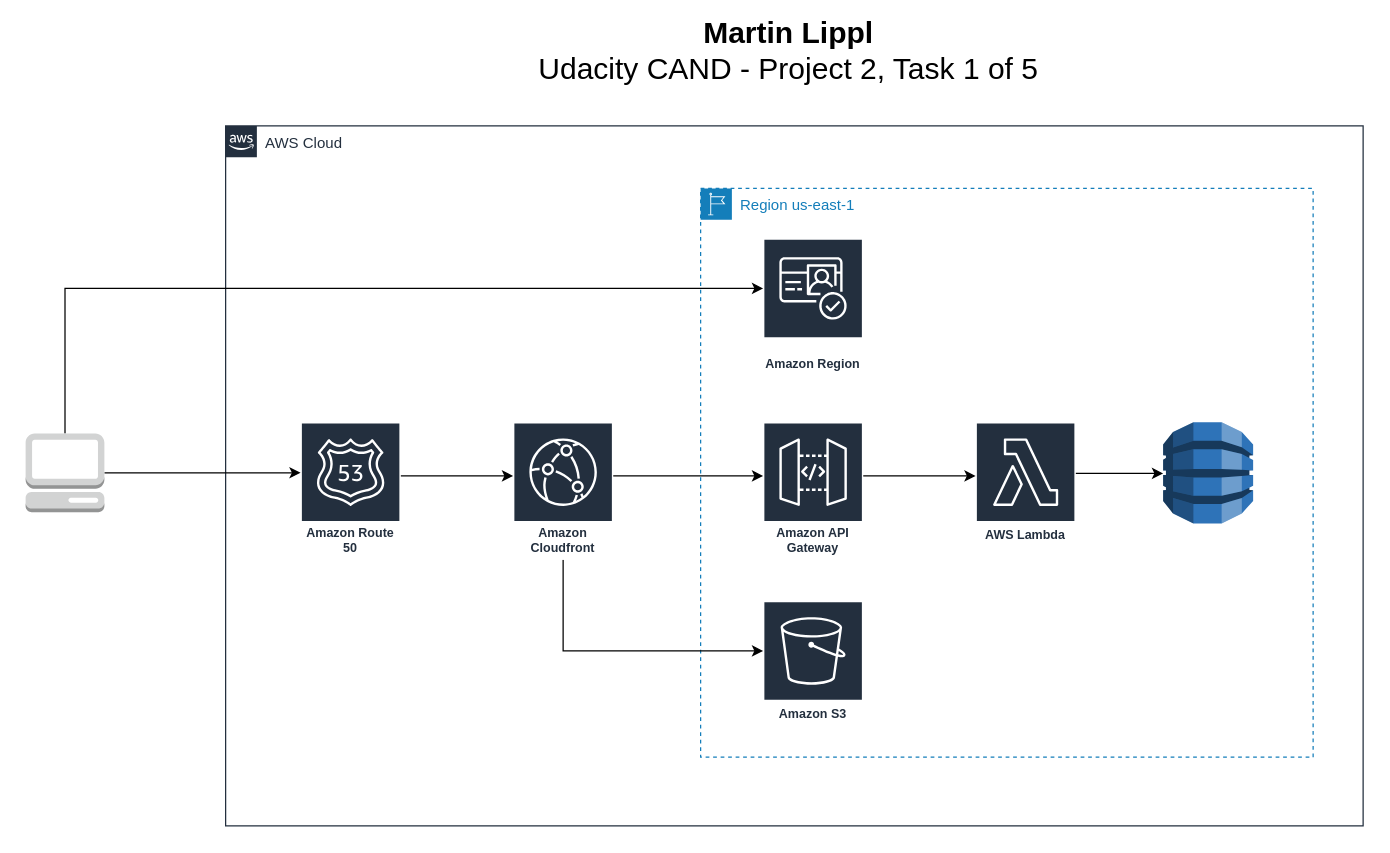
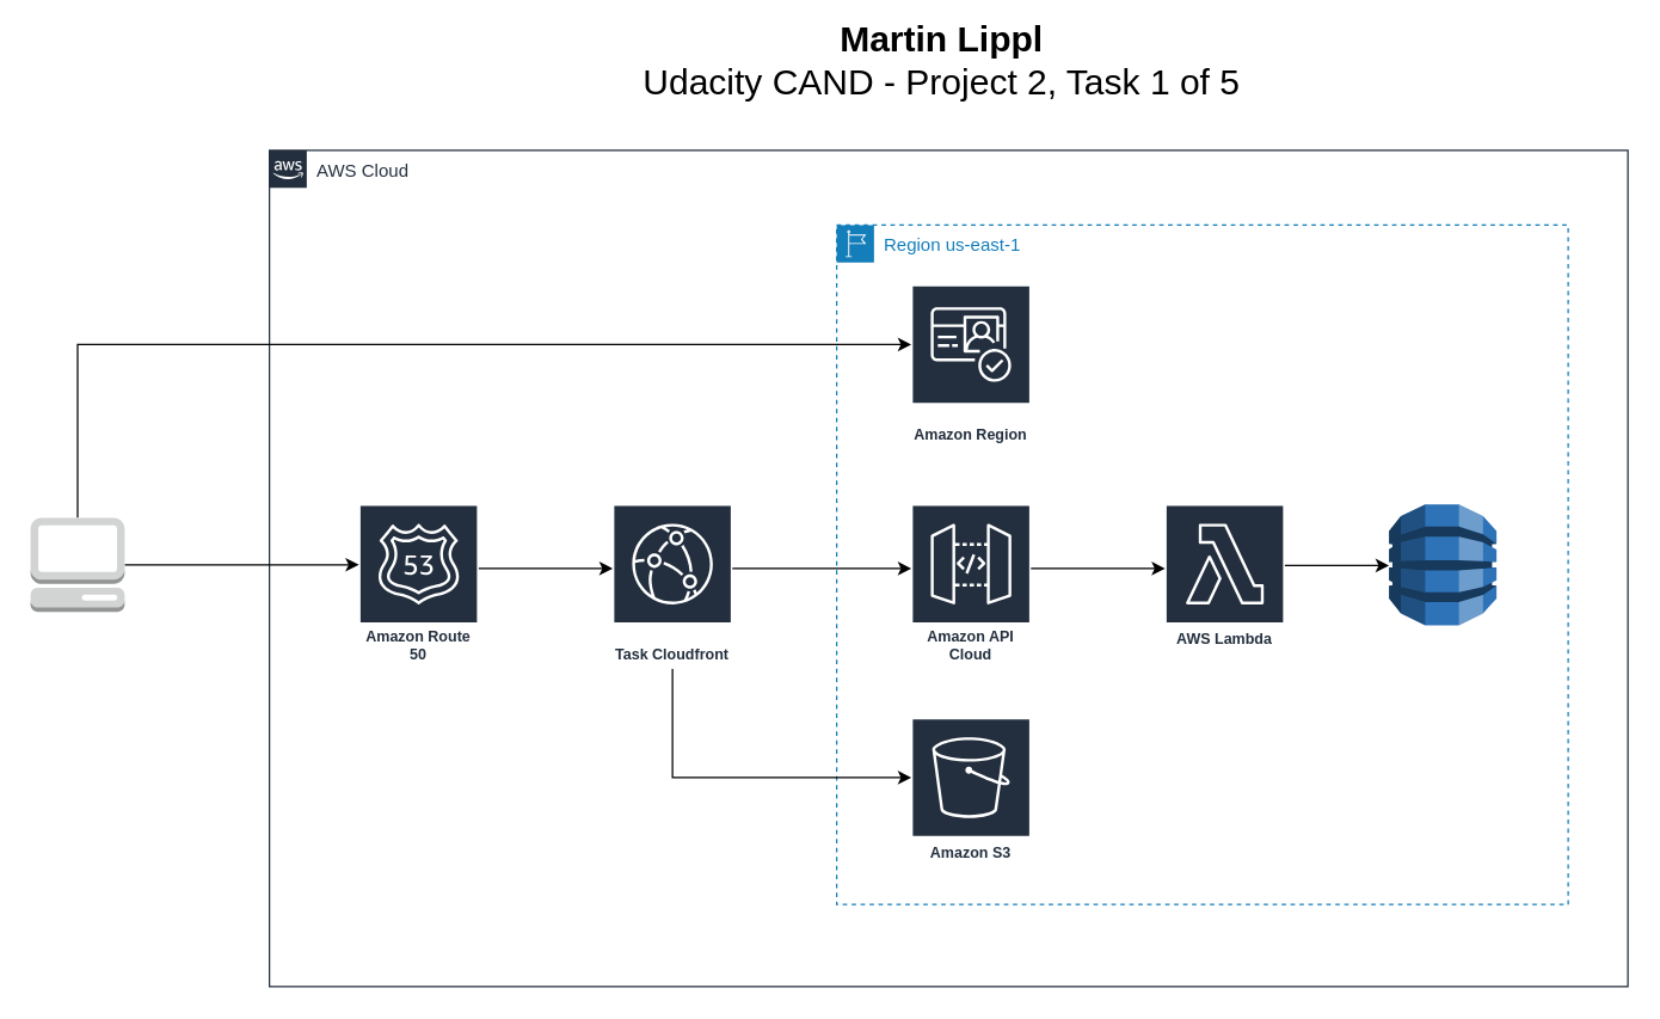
  <mxCell id="0" />
  <mxCell id="1" parent="0" />
  <mxCell id="2" value="AWS Cloud" style="points=[[0,0],[0.25,0],[0.5,0],[0.75,0],[1,0],[1,0.25],[1,0.5],[1,0.75],[1,1],[0.75,1],[0.5,1],[0.25,1],[0,1],[0,0.75],[0,0.5],[0,0.25]];outlineConnect=0;gradientColor=none;html=1;whiteSpace=wrap;fontSize=12;fontStyle=0;shape=mxgraph.aws4.group;grIcon=mxgraph.aws4.group_aws_cloud_alt;strokeColor=#232F3E;fillColor=none;verticalAlign=top;align=left;spacingLeft=30;fontColor=#232F3E;dashed=0;" parent="1" vertex="1"><mxGeometry x="180" y="100" width="910" height="560" as="geometry" /></mxCell>
  <mxCell id="3" value="Region us-east-1" style="points=[[0,0],[0.25,0],[0.5,0],[0.75,0],[1,0],[1,0.25],[1,0.5],[1,0.75],[1,1],[0.75,1],[0.5,1],[0.25,1],[0,1],[0,0.75],[0,0.5],[0,0.25]];outlineConnect=0;gradientColor=none;html=1;whiteSpace=wrap;fontSize=12;fontStyle=0;shape=mxgraph.aws4.group;grIcon=mxgraph.aws4.group_region;strokeColor=#147EBA;fillColor=none;verticalAlign=top;align=left;spacingLeft=30;fontColor=#147EBA;dashed=1;" parent="1" vertex="1"><mxGeometry x="560" y="150" width="490" height="455" as="geometry" /></mxCell>
  <mxCell id="4" value="" style="edgeStyle=orthogonalEdgeStyle;rounded=0;orthogonalLoop=1;jettySize=auto;html=1;" parent="1" source="5" target="8" edge="1"><mxGeometry relative="1" as="geometry"><Array as="points"><mxPoint x="370" y="380" /><mxPoint x="370" y="380" /></Array></mxGeometry></mxCell>
  <mxCell id="5" value="Amazon Route 50" style="outlineConnect=0;fontColor=#232F3E;gradientColor=none;strokeColor=#ffffff;fillColor=#232F3E;dashed=0;verticalLabelPosition=middle;verticalAlign=bottom;align=center;html=1;whiteSpace=wrap;fontSize=10;fontStyle=1;spacing=3;shape=mxgraph.aws4.productIcon;prIcon=mxgraph.aws4.route_53;" parent="1" vertex="1"><mxGeometry x="240" y="337" width="80" height="110" as="geometry" /></mxCell>
  <mxCell id="6" value="" style="edgeStyle=orthogonalEdgeStyle;rounded=0;orthogonalLoop=1;jettySize=auto;html=1;" parent="1" source="8" target="13" edge="1"><mxGeometry relative="1" as="geometry"><Array as="points"><mxPoint x="550" y="380" /><mxPoint x="550" y="380" /></Array></mxGeometry></mxCell>
  <mxCell id="7" value="" style="edgeStyle=orthogonalEdgeStyle;rounded=0;orthogonalLoop=1;jettySize=auto;html=1;" parent="1" source="8" target="15" edge="1"><mxGeometry relative="1" as="geometry"><mxPoint x="450" y="527" as="targetPoint" /><Array as="points"><mxPoint x="450" y="520" /></Array></mxGeometry></mxCell>
- <mxCell id="8" value="Amazon Cloudfront" style="outlineConnect=0;fontColor=#232F3E;gradientColor=none;strokeColor=#ffffff;fillColor=#232F3E;dashed=0;verticalLabelPosition=middle;verticalAlign=bottom;align=center;html=1;whiteSpace=wrap;fontSize=10;fontStyle=1;spacing=3;shape=mxgraph.aws4.productIcon;prIcon=mxgraph.aws4.cloudfront;" parent="1" vertex="1"><mxGeometry x="410" y="337" width="80" height="110" as="geometry" /></mxCell>
+ <mxCell id="8" value="Task Cloudfront" style="outlineConnect=0;fontColor=#232F3E;gradientColor=none;strokeColor=#ffffff;fillColor=#232F3E;dashed=0;verticalLabelPosition=middle;verticalAlign=bottom;align=center;html=1;whiteSpace=wrap;fontSize=10;fontStyle=1;spacing=3;shape=mxgraph.aws4.productIcon;prIcon=mxgraph.aws4.cloudfront;" parent="1" vertex="1"><mxGeometry x="410" y="337" width="80" height="110" as="geometry" /></mxCell>
  <mxCell id="9" value="Amazon Region" style="outlineConnect=0;fontColor=#232F3E;gradientColor=none;strokeColor=#ffffff;fillColor=#232F3E;dashed=0;verticalLabelPosition=middle;verticalAlign=bottom;align=center;html=1;whiteSpace=wrap;fontSize=10;fontStyle=1;spacing=3;shape=mxgraph.aws4.productIcon;prIcon=mxgraph.aws4.cognito;" parent="1" vertex="1"><mxGeometry x="610" y="190" width="80" height="110" as="geometry" /></mxCell>
  <mxCell id="10" value="" style="edgeStyle=orthogonalEdgeStyle;rounded=0;orthogonalLoop=1;jettySize=auto;html=1;" parent="1" source="11" target="14" edge="1"><mxGeometry relative="1" as="geometry"><Array as="points"><mxPoint x="880" y="378" /><mxPoint x="880" y="378" /></Array></mxGeometry></mxCell>
  <mxCell id="11" value="AWS Lambda" style="outlineConnect=0;fontColor=#232F3E;gradientColor=none;strokeColor=#ffffff;fillColor=#232F3E;dashed=0;verticalLabelPosition=middle;verticalAlign=bottom;align=center;html=1;whiteSpace=wrap;fontSize=10;fontStyle=1;spacing=3;shape=mxgraph.aws4.productIcon;prIcon=mxgraph.aws4.lambda;" parent="1" vertex="1"><mxGeometry x="780" y="337" width="80" height="100" as="geometry" /></mxCell>
  <mxCell id="12" style="edgeStyle=orthogonalEdgeStyle;rounded=0;orthogonalLoop=1;jettySize=auto;html=1;" parent="1" source="13" target="11" edge="1"><mxGeometry relative="1" as="geometry"><Array as="points"><mxPoint x="760" y="380" /><mxPoint x="760" y="380" /></Array></mxGeometry></mxCell>
- <mxCell id="13" value="Amazon API Gateway" style="outlineConnect=0;fontColor=#232F3E;gradientColor=none;strokeColor=#ffffff;fillColor=#232F3E;dashed=0;verticalLabelPosition=middle;verticalAlign=bottom;align=center;html=1;whiteSpace=wrap;fontSize=10;fontStyle=1;spacing=3;shape=mxgraph.aws4.productIcon;prIcon=mxgraph.aws4.api_gateway;" parent="1" vertex="1"><mxGeometry x="610" y="337" width="80" height="110" as="geometry" /></mxCell>
+ <mxCell id="13" value="Amazon API Cloud" style="outlineConnect=0;fontColor=#232F3E;gradientColor=none;strokeColor=#ffffff;fillColor=#232F3E;dashed=0;verticalLabelPosition=middle;verticalAlign=bottom;align=center;html=1;whiteSpace=wrap;fontSize=10;fontStyle=1;spacing=3;shape=mxgraph.aws4.productIcon;prIcon=mxgraph.aws4.api_gateway;" parent="1" vertex="1"><mxGeometry x="610" y="337" width="80" height="110" as="geometry" /></mxCell>
  <mxCell id="14" value="" style="outlineConnect=0;dashed=0;verticalLabelPosition=bottom;verticalAlign=top;align=center;html=1;shape=mxgraph.aws3.dynamo_db;fillColor=#2E73B8;gradientColor=none;" parent="1" vertex="1"><mxGeometry x="930" y="337" width="72" height="81" as="geometry" /></mxCell>
  <mxCell id="15" value="Amazon S3" style="outlineConnect=0;fontColor=#232F3E;gradientColor=none;strokeColor=#ffffff;fillColor=#232F3E;dashed=0;verticalLabelPosition=middle;verticalAlign=bottom;align=center;html=1;whiteSpace=wrap;fontSize=10;fontStyle=1;spacing=3;shape=mxgraph.aws4.productIcon;prIcon=mxgraph.aws4.s3;" parent="1" vertex="1"><mxGeometry x="610" y="480" width="80" height="100" as="geometry" /></mxCell>
  <mxCell id="16" style="edgeStyle=orthogonalEdgeStyle;rounded=0;orthogonalLoop=1;jettySize=auto;html=1;" parent="1" source="18" target="5" edge="1"><mxGeometry relative="1" as="geometry"><Array as="points"><mxPoint x="200" y="377" /><mxPoint x="200" y="377" /></Array></mxGeometry></mxCell>
  <mxCell id="17" style="edgeStyle=orthogonalEdgeStyle;rounded=0;orthogonalLoop=1;jettySize=auto;html=1;" parent="1" source="18" target="9" edge="1"><mxGeometry relative="1" as="geometry"><Array as="points"><mxPoint x="52" y="230" /></Array></mxGeometry></mxCell>
  <mxCell id="18" value="" style="outlineConnect=0;dashed=0;verticalLabelPosition=bottom;verticalAlign=top;align=center;html=1;shape=mxgraph.aws3.management_console;fillColor=#D2D3D3;gradientColor=none;" parent="1" vertex="1"><mxGeometry x="20" y="346" width="63" height="63" as="geometry" /></mxCell>
  <mxCell id="19" value="Martin Lippl&lt;br&gt;&lt;span style=&quot;font-weight: normal&quot;&gt;Udacity CAND - Project 2, Task 1 of 5&lt;/span&gt;" style="text;strokeColor=none;fillColor=none;html=1;fontSize=24;fontStyle=1;verticalAlign=middle;align=center;" vertex="1" parent="1"><mxGeometry x="580" width="100" height="40" as="geometry" y="20" /></mxCell>
